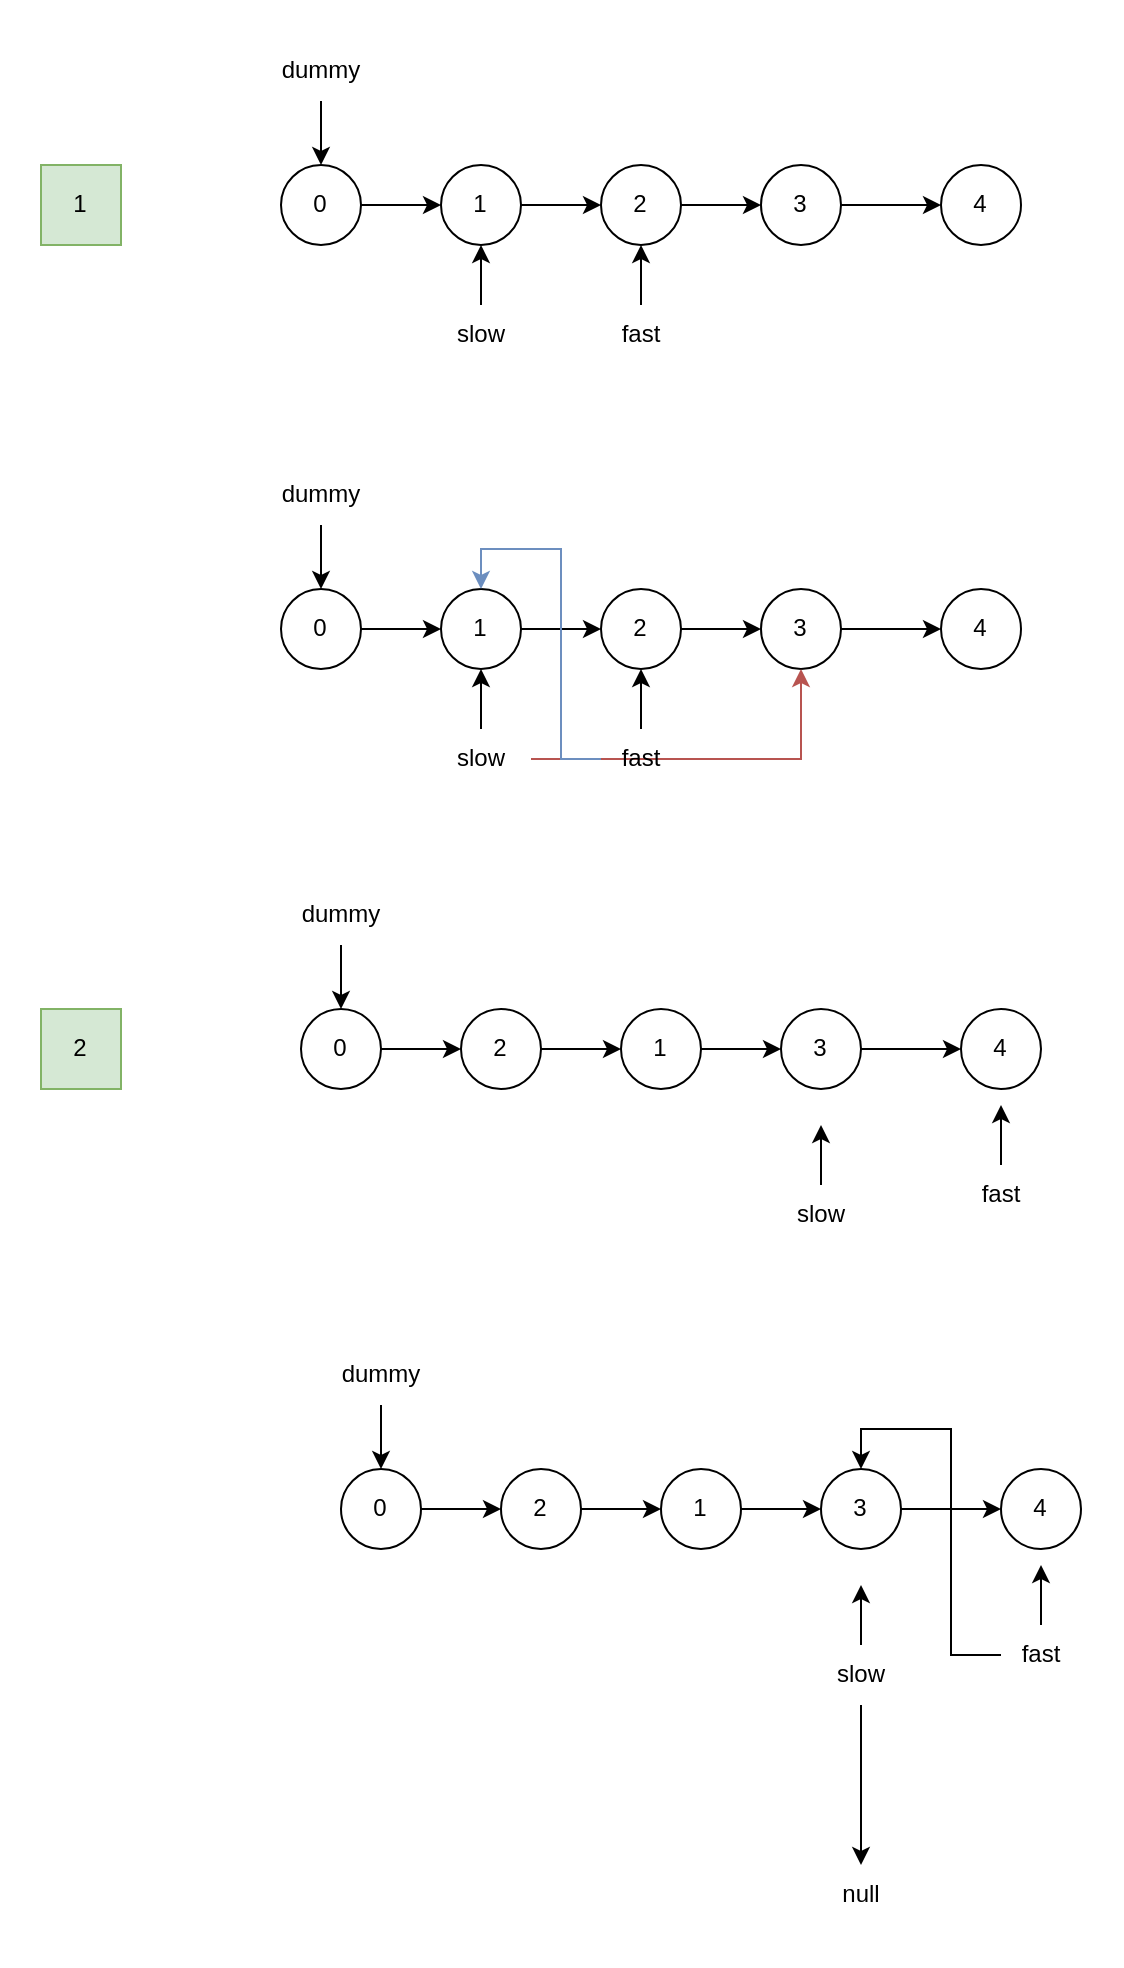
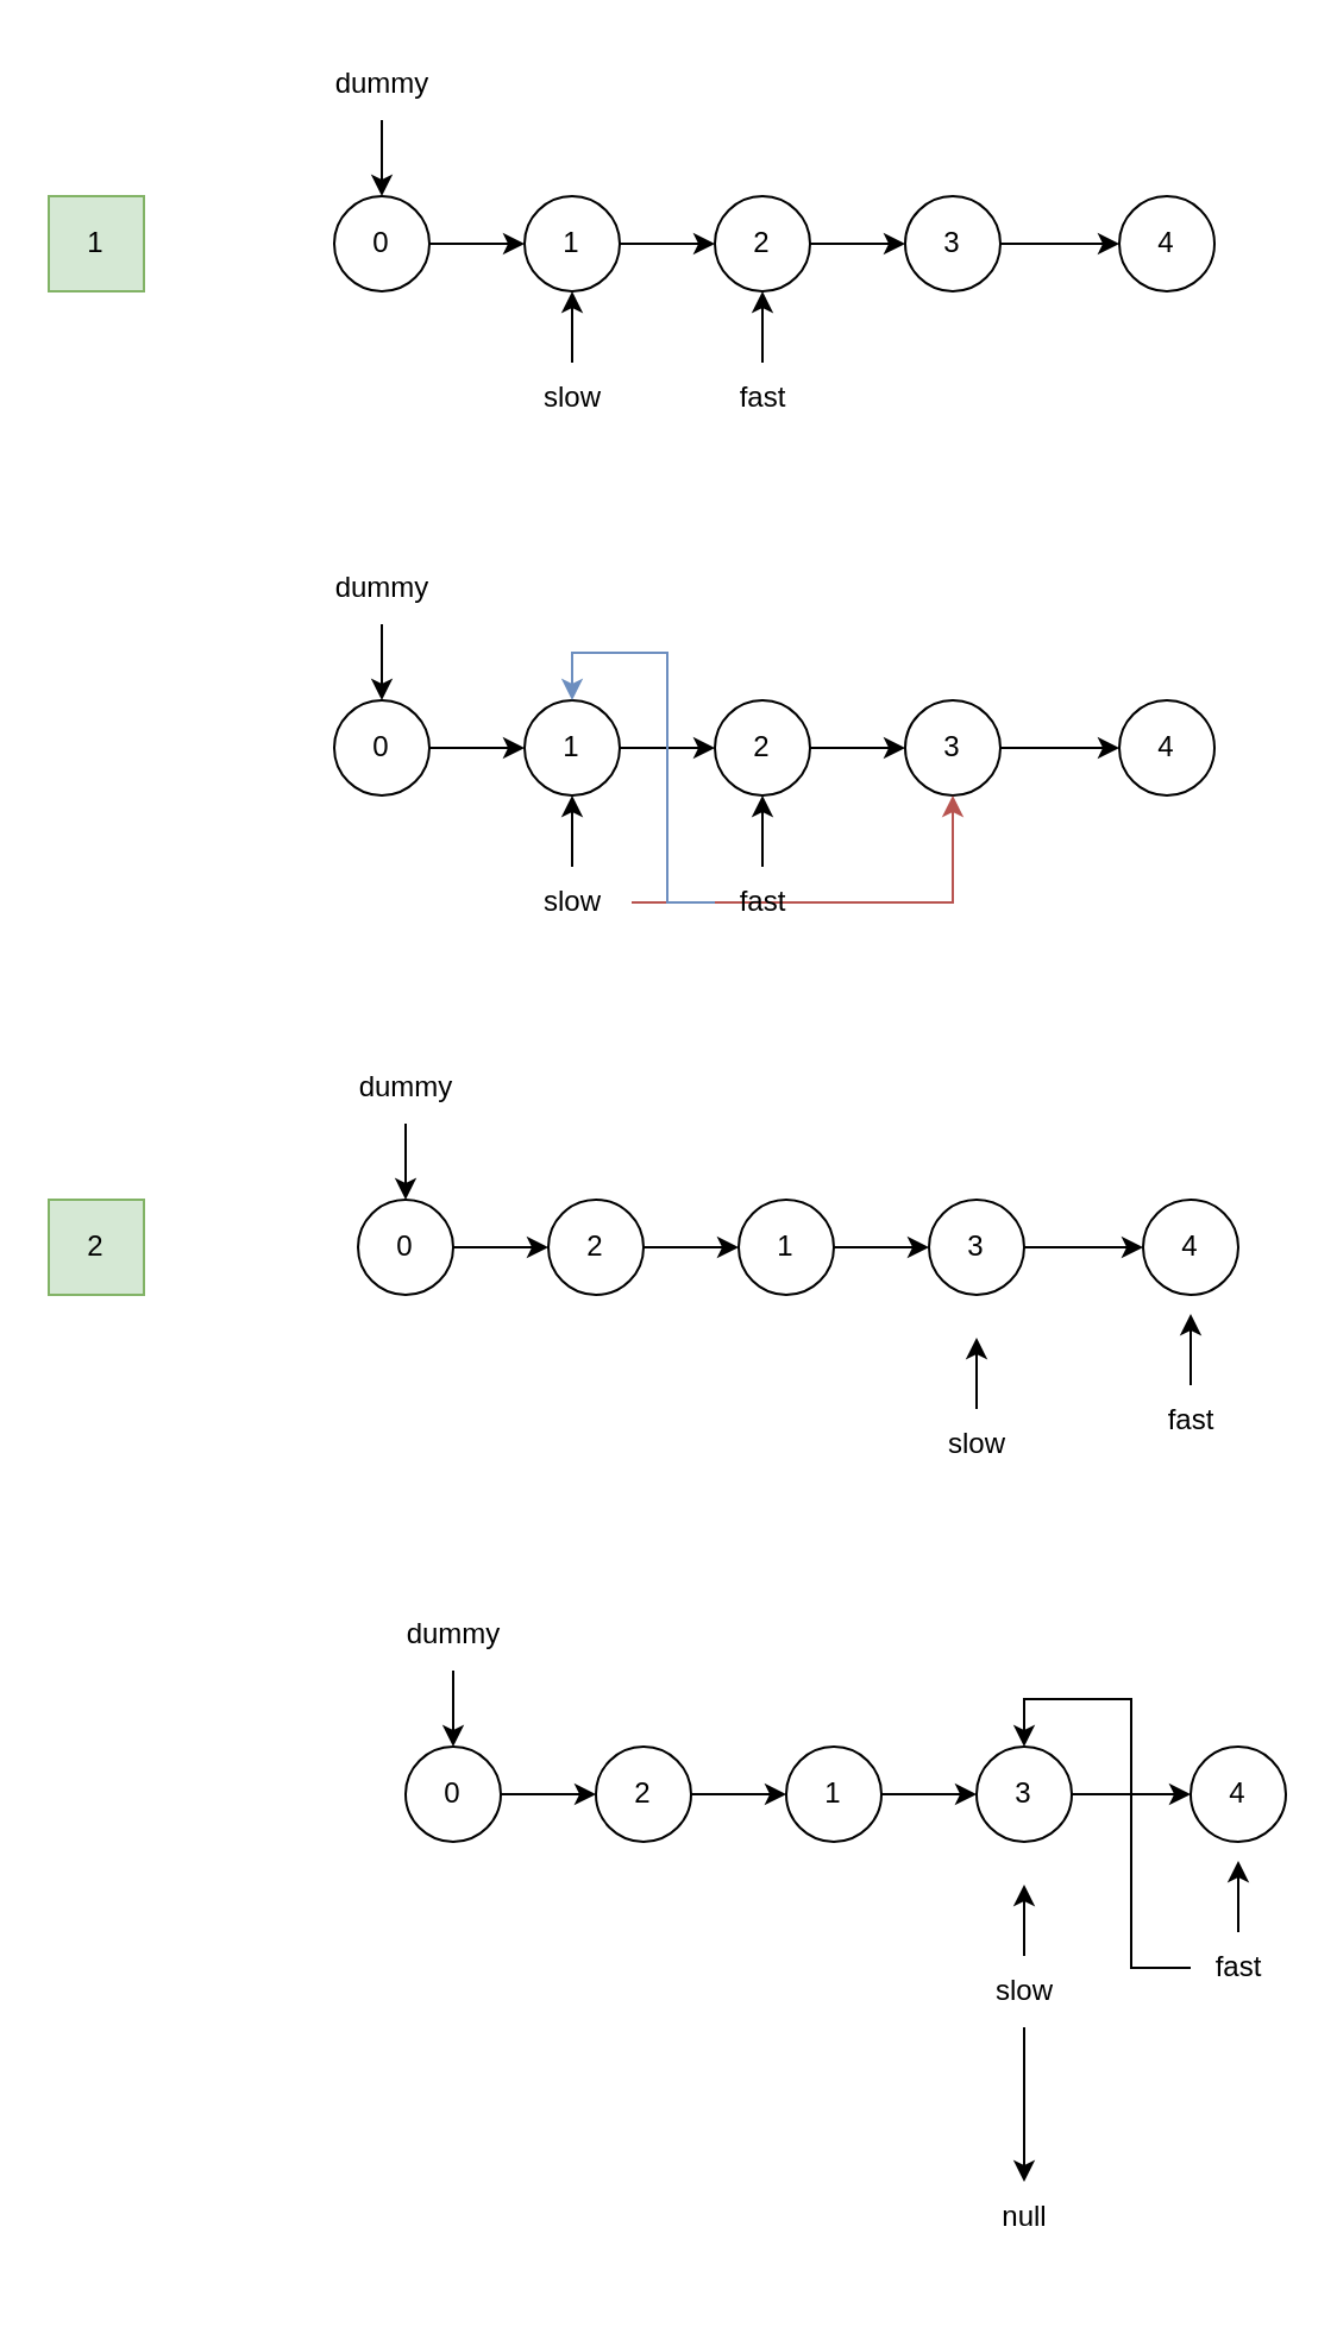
  <mxCell id="0" />
  <mxCell id="1" parent="0" />
  <mxCell id="2" value="" style="edgeStyle=orthogonalEdgeStyle;rounded=0;orthogonalLoop=1;jettySize=auto;html=1;" edge="1" parent="1" source="3" target="5"><mxGeometry relative="1" as="geometry" /></mxCell>
  <mxCell id="3" value="1" style="ellipse;whiteSpace=wrap;html=1;aspect=fixed;" vertex="1" parent="1"><mxGeometry x="220" y="82" width="40" height="40" as="geometry" /></mxCell>
  <mxCell id="4" value="" style="edgeStyle=orthogonalEdgeStyle;rounded=0;orthogonalLoop=1;jettySize=auto;html=1;" edge="1" parent="1" source="5" target="7"><mxGeometry relative="1" as="geometry" /></mxCell>
  <mxCell id="5" value="2" style="ellipse;whiteSpace=wrap;html=1;aspect=fixed;" vertex="1" parent="1"><mxGeometry x="300" y="82" width="40" height="40" as="geometry" /></mxCell>
  <mxCell id="6" value="" style="edgeStyle=orthogonalEdgeStyle;rounded=0;orthogonalLoop=1;jettySize=auto;html=1;" edge="1" parent="1" source="7" target="8"><mxGeometry relative="1" as="geometry" /></mxCell>
  <mxCell id="7" value="3" style="ellipse;whiteSpace=wrap;html=1;aspect=fixed;" vertex="1" parent="1"><mxGeometry x="380" y="82" width="40" height="40" as="geometry" /></mxCell>
  <mxCell id="8" value="4" style="ellipse;whiteSpace=wrap;html=1;aspect=fixed;" vertex="1" parent="1"><mxGeometry x="470" y="82" width="40" height="40" as="geometry" /></mxCell>
  <mxCell id="9" value="1" style="rounded=0;whiteSpace=wrap;html=1;fillColor=#d5e8d4;strokeColor=#82b366;" vertex="1" parent="1"><mxGeometry x="20" y="82" width="40" height="40" as="geometry" /></mxCell>
  <mxCell id="10" value="" style="edgeStyle=orthogonalEdgeStyle;rounded=0;orthogonalLoop=1;jettySize=auto;html=1;" edge="1" parent="1" source="11" target="17"><mxGeometry relative="1" as="geometry" /></mxCell>
  <mxCell id="11" value="dummy" style="text;html=1;align=center;verticalAlign=middle;resizable=0;points=[];autosize=1;strokeColor=none;fillColor=none;" vertex="1" parent="1"><mxGeometry x="130" y="20" width="60" height="30" as="geometry" /></mxCell>
  <mxCell id="12" value="" style="edgeStyle=orthogonalEdgeStyle;rounded=0;orthogonalLoop=1;jettySize=auto;html=1;entryX=0.5;entryY=1;entryDx=0;entryDy=0;" edge="1" parent="1" source="13" target="3"><mxGeometry relative="1" as="geometry"><mxPoint x="240" y="132" as="targetPoint" /></mxGeometry></mxCell>
  <mxCell id="13" value="slow" style="text;html=1;align=center;verticalAlign=middle;resizable=0;points=[];autosize=1;strokeColor=none;fillColor=none;" vertex="1" parent="1"><mxGeometry x="215" y="152" width="50" height="30" as="geometry" /></mxCell>
  <mxCell id="14" value="" style="edgeStyle=orthogonalEdgeStyle;rounded=0;orthogonalLoop=1;jettySize=auto;html=1;" edge="1" parent="1" source="15" target="5"><mxGeometry relative="1" as="geometry" /></mxCell>
  <mxCell id="15" value="fast" style="text;html=1;align=center;verticalAlign=middle;resizable=0;points=[];autosize=1;strokeColor=none;fillColor=none;" vertex="1" parent="1"><mxGeometry x="300" y="152" width="40" height="30" as="geometry" /></mxCell>
  <mxCell id="16" value="" style="edgeStyle=orthogonalEdgeStyle;rounded=0;orthogonalLoop=1;jettySize=auto;html=1;" edge="1" parent="1" source="17" target="3"><mxGeometry relative="1" as="geometry" /></mxCell>
  <mxCell id="17" value="0" style="ellipse;whiteSpace=wrap;html=1;aspect=fixed;" vertex="1" parent="1"><mxGeometry x="140" y="82" width="40" height="40" as="geometry" /></mxCell>
  <mxCell id="18" value="" style="edgeStyle=orthogonalEdgeStyle;rounded=0;orthogonalLoop=1;jettySize=auto;html=1;" edge="1" parent="1" source="19" target="21"><mxGeometry relative="1" as="geometry" /></mxCell>
  <mxCell id="19" value="1" style="ellipse;whiteSpace=wrap;html=1;aspect=fixed;" vertex="1" parent="1"><mxGeometry x="220" y="294" width="40" height="40" as="geometry" /></mxCell>
  <mxCell id="20" value="" style="edgeStyle=orthogonalEdgeStyle;rounded=0;orthogonalLoop=1;jettySize=auto;html=1;" edge="1" parent="1" source="21" target="23"><mxGeometry relative="1" as="geometry" /></mxCell>
  <mxCell id="21" value="2" style="ellipse;whiteSpace=wrap;html=1;aspect=fixed;" vertex="1" parent="1"><mxGeometry x="300" y="294" width="40" height="40" as="geometry" /></mxCell>
  <mxCell id="22" value="" style="edgeStyle=orthogonalEdgeStyle;rounded=0;orthogonalLoop=1;jettySize=auto;html=1;" edge="1" parent="1" source="23" target="24"><mxGeometry relative="1" as="geometry" /></mxCell>
  <mxCell id="23" value="3" style="ellipse;whiteSpace=wrap;html=1;aspect=fixed;" vertex="1" parent="1"><mxGeometry x="380" y="294" width="40" height="40" as="geometry" /></mxCell>
  <mxCell id="24" value="4" style="ellipse;whiteSpace=wrap;html=1;aspect=fixed;" vertex="1" parent="1"><mxGeometry x="470" y="294" width="40" height="40" as="geometry" /></mxCell>
  <mxCell id="25" value="" style="edgeStyle=orthogonalEdgeStyle;rounded=0;orthogonalLoop=1;jettySize=auto;html=1;" edge="1" parent="1" source="26" target="34"><mxGeometry relative="1" as="geometry" /></mxCell>
  <mxCell id="26" value="dummy" style="text;html=1;align=center;verticalAlign=middle;resizable=0;points=[];autosize=1;strokeColor=none;fillColor=none;" vertex="1" parent="1"><mxGeometry x="130" y="232" width="60" height="30" as="geometry" /></mxCell>
  <mxCell id="27" value="" style="edgeStyle=orthogonalEdgeStyle;rounded=0;orthogonalLoop=1;jettySize=auto;html=1;entryX=0.5;entryY=1;entryDx=0;entryDy=0;" edge="1" parent="1" source="29" target="19"><mxGeometry relative="1" as="geometry"><mxPoint x="240" y="344" as="targetPoint" /></mxGeometry></mxCell>
  <mxCell id="28" value="" style="edgeStyle=orthogonalEdgeStyle;rounded=0;orthogonalLoop=1;jettySize=auto;html=1;entryX=0.5;entryY=1;entryDx=0;entryDy=0;fillColor=#f8cecc;strokeColor=#b85450;" edge="1" parent="1" source="29" target="23"><mxGeometry relative="1" as="geometry"><mxPoint x="240" y="459" as="targetPoint" /></mxGeometry></mxCell>
  <mxCell id="29" value="slow" style="text;html=1;align=center;verticalAlign=middle;resizable=0;points=[];autosize=1;strokeColor=none;fillColor=none;" vertex="1" parent="1"><mxGeometry x="215" y="364" width="50" height="30" as="geometry" /></mxCell>
  <mxCell id="30" value="" style="edgeStyle=orthogonalEdgeStyle;rounded=0;orthogonalLoop=1;jettySize=auto;html=1;entryX=0.5;entryY=0;entryDx=0;entryDy=0;fillColor=#dae8fc;strokeColor=#6c8ebf;" edge="1" parent="1" source="32" target="19"><mxGeometry relative="1" as="geometry" /></mxCell>
  <mxCell id="31" value="" style="edgeStyle=orthogonalEdgeStyle;rounded=0;orthogonalLoop=1;jettySize=auto;html=1;" edge="1" parent="1" source="32" target="21"><mxGeometry relative="1" as="geometry" /></mxCell>
  <mxCell id="32" value="fast" style="text;html=1;align=center;verticalAlign=middle;resizable=0;points=[];autosize=1;strokeColor=none;fillColor=none;" vertex="1" parent="1"><mxGeometry x="300" y="364" width="40" height="30" as="geometry" /></mxCell>
  <mxCell id="33" value="" style="edgeStyle=orthogonalEdgeStyle;rounded=0;orthogonalLoop=1;jettySize=auto;html=1;" edge="1" parent="1" source="34" target="19"><mxGeometry relative="1" as="geometry" /></mxCell>
  <mxCell id="34" value="0" style="ellipse;whiteSpace=wrap;html=1;aspect=fixed;" vertex="1" parent="1"><mxGeometry x="140" y="294" width="40" height="40" as="geometry" /></mxCell>
  <mxCell id="35" value="" style="edgeStyle=orthogonalEdgeStyle;rounded=0;orthogonalLoop=1;jettySize=auto;html=1;" edge="1" parent="1" source="36" target="38"><mxGeometry relative="1" as="geometry" /></mxCell>
  <mxCell id="36" value="2" style="ellipse;whiteSpace=wrap;html=1;aspect=fixed;" vertex="1" parent="1"><mxGeometry x="230" y="504" width="40" height="40" as="geometry" /></mxCell>
  <mxCell id="37" value="" style="edgeStyle=orthogonalEdgeStyle;rounded=0;orthogonalLoop=1;jettySize=auto;html=1;" edge="1" parent="1" source="38" target="40"><mxGeometry relative="1" as="geometry" /></mxCell>
  <mxCell id="38" value="1" style="ellipse;whiteSpace=wrap;html=1;aspect=fixed;" vertex="1" parent="1"><mxGeometry x="310" y="504" width="40" height="40" as="geometry" /></mxCell>
  <mxCell id="39" value="" style="edgeStyle=orthogonalEdgeStyle;rounded=0;orthogonalLoop=1;jettySize=auto;html=1;" edge="1" parent="1" source="40" target="41"><mxGeometry relative="1" as="geometry" /></mxCell>
  <mxCell id="40" value="3" style="ellipse;whiteSpace=wrap;html=1;aspect=fixed;" vertex="1" parent="1"><mxGeometry x="390" y="504" width="40" height="40" as="geometry" /></mxCell>
  <mxCell id="41" value="4" style="ellipse;whiteSpace=wrap;html=1;aspect=fixed;" vertex="1" parent="1"><mxGeometry x="480" y="504" width="40" height="40" as="geometry" /></mxCell>
  <mxCell id="42" value="" style="edgeStyle=orthogonalEdgeStyle;rounded=0;orthogonalLoop=1;jettySize=auto;html=1;" edge="1" parent="1" source="43" target="49"><mxGeometry relative="1" as="geometry" /></mxCell>
  <mxCell id="43" value="dummy" style="text;html=1;align=center;verticalAlign=middle;resizable=0;points=[];autosize=1;strokeColor=none;fillColor=none;" vertex="1" parent="1"><mxGeometry x="140" y="442" width="60" height="30" as="geometry" /></mxCell>
  <mxCell id="44" value="" style="edgeStyle=orthogonalEdgeStyle;rounded=0;orthogonalLoop=1;jettySize=auto;html=1;entryX=0.5;entryY=1;entryDx=0;entryDy=0;" edge="1" parent="1" source="45"><mxGeometry relative="1" as="geometry"><mxPoint x="410" y="562" as="targetPoint" /></mxGeometry></mxCell>
  <mxCell id="45" value="slow" style="text;html=1;align=center;verticalAlign=middle;resizable=0;points=[];autosize=1;strokeColor=none;fillColor=none;" vertex="1" parent="1"><mxGeometry x="385" y="592" width="50" height="30" as="geometry" /></mxCell>
  <mxCell id="46" value="" style="edgeStyle=orthogonalEdgeStyle;rounded=0;orthogonalLoop=1;jettySize=auto;html=1;" edge="1" parent="1" source="47"><mxGeometry relative="1" as="geometry"><mxPoint x="500" y="552" as="targetPoint" /></mxGeometry></mxCell>
  <mxCell id="47" value="fast" style="text;html=1;align=center;verticalAlign=middle;resizable=0;points=[];autosize=1;strokeColor=none;fillColor=none;" vertex="1" parent="1"><mxGeometry x="480" y="582" width="40" height="30" as="geometry" /></mxCell>
  <mxCell id="48" value="" style="edgeStyle=orthogonalEdgeStyle;rounded=0;orthogonalLoop=1;jettySize=auto;html=1;" edge="1" parent="1" source="49" target="36"><mxGeometry relative="1" as="geometry" /></mxCell>
  <mxCell id="49" value="0" style="ellipse;whiteSpace=wrap;html=1;aspect=fixed;" vertex="1" parent="1"><mxGeometry x="150" y="504" width="40" height="40" as="geometry" /></mxCell>
  <mxCell id="50" value="2" style="rounded=0;whiteSpace=wrap;html=1;fillColor=#d5e8d4;strokeColor=#82b366;" vertex="1" parent="1"><mxGeometry x="20" y="504" width="40" height="40" as="geometry" /></mxCell>
  <mxCell id="51" value="" style="edgeStyle=orthogonalEdgeStyle;rounded=0;orthogonalLoop=1;jettySize=auto;html=1;" edge="1" parent="1" source="52" target="54"><mxGeometry relative="1" as="geometry" /></mxCell>
  <mxCell id="52" value="2" style="ellipse;whiteSpace=wrap;html=1;aspect=fixed;" vertex="1" parent="1"><mxGeometry x="250" y="734" width="40" height="40" as="geometry" /></mxCell>
  <mxCell id="53" value="" style="edgeStyle=orthogonalEdgeStyle;rounded=0;orthogonalLoop=1;jettySize=auto;html=1;" edge="1" parent="1" source="54" target="56"><mxGeometry relative="1" as="geometry" /></mxCell>
  <mxCell id="54" value="1" style="ellipse;whiteSpace=wrap;html=1;aspect=fixed;" vertex="1" parent="1"><mxGeometry x="330" y="734" width="40" height="40" as="geometry" /></mxCell>
  <mxCell id="55" value="" style="edgeStyle=orthogonalEdgeStyle;rounded=0;orthogonalLoop=1;jettySize=auto;html=1;" edge="1" parent="1" source="56" target="57"><mxGeometry relative="1" as="geometry" /></mxCell>
  <mxCell id="56" value="3" style="ellipse;whiteSpace=wrap;html=1;aspect=fixed;" vertex="1" parent="1"><mxGeometry x="410" y="734" width="40" height="40" as="geometry" /></mxCell>
  <mxCell id="57" value="4" style="ellipse;whiteSpace=wrap;html=1;aspect=fixed;" vertex="1" parent="1"><mxGeometry x="500" y="734" width="40" height="40" as="geometry" /></mxCell>
  <mxCell id="58" value="" style="edgeStyle=orthogonalEdgeStyle;rounded=0;orthogonalLoop=1;jettySize=auto;html=1;" edge="1" parent="1" source="59" target="67"><mxGeometry relative="1" as="geometry" /></mxCell>
  <mxCell id="59" value="dummy" style="text;html=1;align=center;verticalAlign=middle;resizable=0;points=[];autosize=1;strokeColor=none;fillColor=none;" vertex="1" parent="1"><mxGeometry x="160" y="672" width="60" height="30" as="geometry" /></mxCell>
  <mxCell id="60" value="" style="edgeStyle=orthogonalEdgeStyle;rounded=0;orthogonalLoop=1;jettySize=auto;html=1;entryX=0.5;entryY=1;entryDx=0;entryDy=0;" edge="1" parent="1" source="62"><mxGeometry relative="1" as="geometry"><mxPoint x="430" y="792" as="targetPoint" /></mxGeometry></mxCell>
  <mxCell id="61" value="" style="edgeStyle=orthogonalEdgeStyle;rounded=0;orthogonalLoop=1;jettySize=auto;html=1;" edge="1" parent="1" source="62" target="68"><mxGeometry relative="1" as="geometry" /></mxCell>
  <mxCell id="62" value="slow" style="text;html=1;align=center;verticalAlign=middle;resizable=0;points=[];autosize=1;strokeColor=none;fillColor=none;" vertex="1" parent="1"><mxGeometry x="405" y="822" width="50" height="30" as="geometry" /></mxCell>
  <mxCell id="63" value="" style="edgeStyle=orthogonalEdgeStyle;rounded=0;orthogonalLoop=1;jettySize=auto;html=1;" edge="1" parent="1" source="65"><mxGeometry relative="1" as="geometry"><mxPoint x="520" y="782" as="targetPoint" /></mxGeometry></mxCell>
  <mxCell id="64" value="" style="edgeStyle=orthogonalEdgeStyle;rounded=0;orthogonalLoop=1;jettySize=auto;html=1;entryX=0.5;entryY=0;entryDx=0;entryDy=0;" edge="1" parent="1" source="65" target="56"><mxGeometry relative="1" as="geometry"><mxPoint x="620" y="827" as="targetPoint" /></mxGeometry></mxCell>
  <mxCell id="65" value="fast" style="text;html=1;align=center;verticalAlign=middle;resizable=0;points=[];autosize=1;strokeColor=none;fillColor=none;" vertex="1" parent="1"><mxGeometry x="500" y="812" width="40" height="30" as="geometry" /></mxCell>
  <mxCell id="66" value="" style="edgeStyle=orthogonalEdgeStyle;rounded=0;orthogonalLoop=1;jettySize=auto;html=1;" edge="1" parent="1" source="67" target="52"><mxGeometry relative="1" as="geometry" /></mxCell>
  <mxCell id="67" value="0" style="ellipse;whiteSpace=wrap;html=1;aspect=fixed;" vertex="1" parent="1"><mxGeometry x="170" y="734" width="40" height="40" as="geometry" /></mxCell>
- <mxCell id="68" value="null" style="text;html=1;align=center;verticalAlign=middle;resizable=0;points=[];autosize=1;strokeColor=none;fillColor=none;" vertex="1" parent="1"><mxGeometry x="410" y="932" width="40" height="30" as="geometry" /></mxCell>
+ <mxCell id="68" value="null" style="text;html=1;align=center;verticalAlign=middle;resizable=0;points=[];autosize=1;strokeColor=none;fillColor=none;" vertex="1" parent="1"><mxGeometry x="410" y="917" width="40" height="30" as="geometry" /></mxCell>
